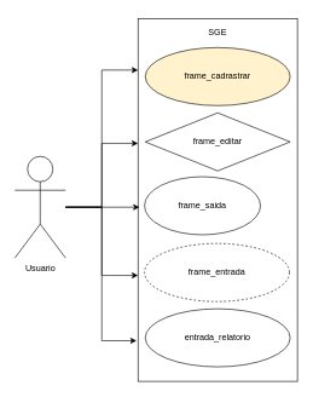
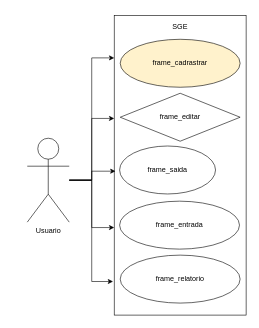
  <mxCell id="0" />
  <mxCell id="1" parent="0" />
- <mxCell id="2" value="Usuario" style="shape=umlActor;verticalLabelPosition=bottom;verticalAlign=top;html=1;" vertex="1" parent="1"><mxGeometry x="20" y="215" width="70" height="140" as="geometry" /></mxCell>
+ <mxCell id="2" value="Usuario" style="shape=umlActor;verticalLabelPosition=bottom;verticalAlign=top;html=1;" vertex="1" parent="1"><mxGeometry x="45" y="230" width="70" height="140" as="geometry" /></mxCell>
  <mxCell id="3" value="" style="rounded=0;whiteSpace=wrap;html=1;" vertex="1" parent="1"><mxGeometry x="190" y="25" width="220" height="500" as="geometry" /></mxCell>
  <mxCell id="4" value="SGE" style="text;html=1;align=center;verticalAlign=middle;whiteSpace=wrap;rounded=0;" vertex="1" parent="1"><mxGeometry x="255" y="20" width="90" height="50" as="geometry" /></mxCell>
  <mxCell id="5" value="frame_cadrastrar" style="ellipse;whiteSpace=wrap;html=1;fillColor=#fff2cc;" vertex="1" parent="1"><mxGeometry x="200" y="65" width="200" height="80" as="geometry" /></mxCell>
  <mxCell id="6" value="frame_editar" style="rhombus;whiteSpace=wrap;html=1;" vertex="1" parent="1"><mxGeometry x="200" y="155" width="200" height="80" as="geometry" /></mxCell>
  <mxCell id="7" value="frame_saida" style="ellipse;whiteSpace=wrap;html=1;" vertex="1" parent="1"><mxGeometry x="199" y="243" width="160" height="80" as="geometry" /></mxCell>
- <mxCell id="8" value="frame_entrada" style="ellipse;whiteSpace=wrap;html=1;dashed=1;" vertex="1" parent="1"><mxGeometry x="199" y="335" width="200" height="80" as="geometry" /></mxCell>
- <mxCell id="9" value="entrada_relatorio" style="ellipse;whiteSpace=wrap;html=1;" vertex="1" parent="1"><mxGeometry x="200" y="425" width="200" height="80" as="geometry" /></mxCell>
+ <mxCell id="8" value="frame_entrada" style="ellipse;whiteSpace=wrap;html=1;" vertex="1" parent="1"><mxGeometry x="199" y="335" width="200" height="80" as="geometry" /></mxCell>
+ <mxCell id="9" value="frame_relatorio" style="ellipse;whiteSpace=wrap;html=1;" vertex="1" parent="1"><mxGeometry x="200" y="425" width="200" height="80" as="geometry" /></mxCell>
  <mxCell id="10" style="edgeStyle=orthogonalEdgeStyle;rounded=0;orthogonalLoop=1;jettySize=auto;html=1;entryX=0;entryY=0.142;entryDx=0;entryDy=0;entryPerimeter=0;" edge="1" parent="1" source="2" target="3"><mxGeometry relative="1" as="geometry" /></mxCell>
  <mxCell id="11" style="edgeStyle=orthogonalEdgeStyle;rounded=0;orthogonalLoop=1;jettySize=auto;html=1;entryX=0;entryY=0.344;entryDx=0;entryDy=0;entryPerimeter=0;" edge="1" parent="1" source="2" target="3"><mxGeometry relative="1" as="geometry" /></mxCell>
  <mxCell id="12" style="edgeStyle=orthogonalEdgeStyle;rounded=0;orthogonalLoop=1;jettySize=auto;html=1;entryX=0.009;entryY=0.52;entryDx=0;entryDy=0;entryPerimeter=0;" edge="1" parent="1" source="2" target="3"><mxGeometry relative="1" as="geometry" /></mxCell>
  <mxCell id="13" style="edgeStyle=orthogonalEdgeStyle;rounded=0;orthogonalLoop=1;jettySize=auto;html=1;entryX=0;entryY=0.708;entryDx=0;entryDy=0;entryPerimeter=0;" edge="1" parent="1" source="2" target="3"><mxGeometry relative="1" as="geometry" /></mxCell>
  <mxCell id="14" style="edgeStyle=orthogonalEdgeStyle;rounded=0;orthogonalLoop=1;jettySize=auto;html=1;entryX=-0.009;entryY=0.888;entryDx=0;entryDy=0;entryPerimeter=0;" edge="1" parent="1" source="2" target="3"><mxGeometry relative="1" as="geometry" /></mxCell>
